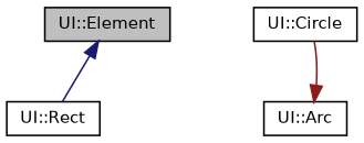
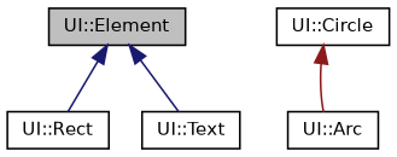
  digraph {
    node [color=black fillcolor=white fontname=Helvetica fontsize=10 shape=record style=filled]
    edge [color=midnightblue dir=back fontname=Helvetica fontsize=10 labelfontname=Helvetica labelfontsize=10 style=solid]
    n1 [fillcolor=grey75 fontcolor=black height=0.2 label="UI::Element" width=0.4]
    n2 [height=0.2 label="UI::Rect" width=0.4]
+   n3 [height=0.2 label="UI::Text" width=0.4]
    n4 [height=0.2 label="UI::Circle" width=0.4]
    n5 [height=0.2 label="UI::Arc" width=0.4]
    n1 -> n2
-   n5 -> n4 [color=firebrick4]
+   n1 -> n3
+   n4 -> n5 [color=firebrick4]
  }
